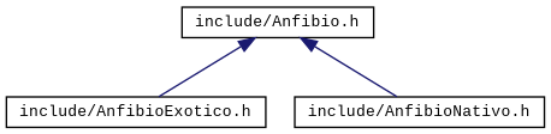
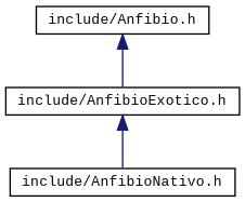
  digraph {
    fontname="Liberation Mono"
    node [color=black fillcolor=white fontname="Liberation Mono" fontsize=10 shape=record style=filled]
    edge [color=midnightblue dir=back fontname="Liberation Mono" fontsize=10 labelfontname=Helvetica labelfontsize=10 style=solid]
    n1 [height=0.2 label="include/Anfibio.h" width=0.4]
    n2 [height=0.2 label="include/AnfibioExotico.h" width=0.4]
    n3 [height=0.2 label="include/AnfibioNativo.h" width=0.4]
    n1 -> n2
-   n1 -> n3
+   n2 -> n3
  }
